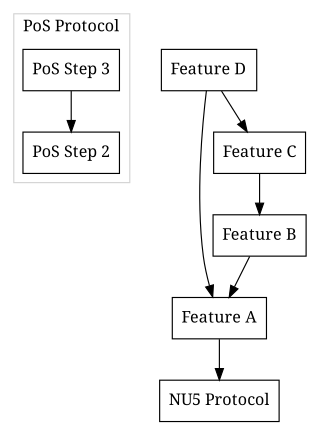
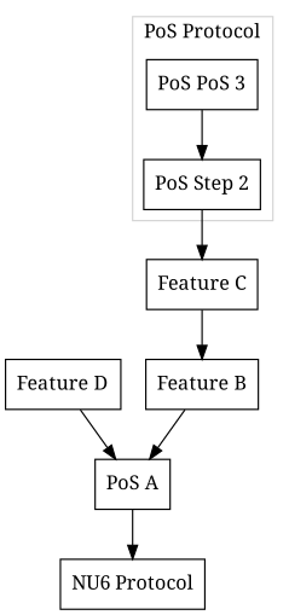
  digraph {
    color=lightgrey
    fontname="Noto Serif"
    rankdir=TB
    node [fontname="Noto Serif" shape=box]
    edge [fontname="Noto Serif"]
    n1 [label="PoS Step 2"]
-   n2 [label="PoS Step 3"]
-   n3 [label="NU5 Protocol"]
-   n4 [label="Feature A"]
+   n2 [label="PoS PoS 3"]
+   n3 [label="NU6 Protocol"]
+   n4 [label="PoS A"]
    n5 [label="Feature B"]
    n6 [label="Feature C"]
    n7 [label="Feature D"]
    subgraph cluster_1 {
      label="PoS Protocol"
      n1
      n2
    }
    n2 -> n1
    n4 -> n3
    n5 -> n4
    n6 -> n5
    n7 -> n4
-   n7 -> n6
+   n1 -> n6
  }
